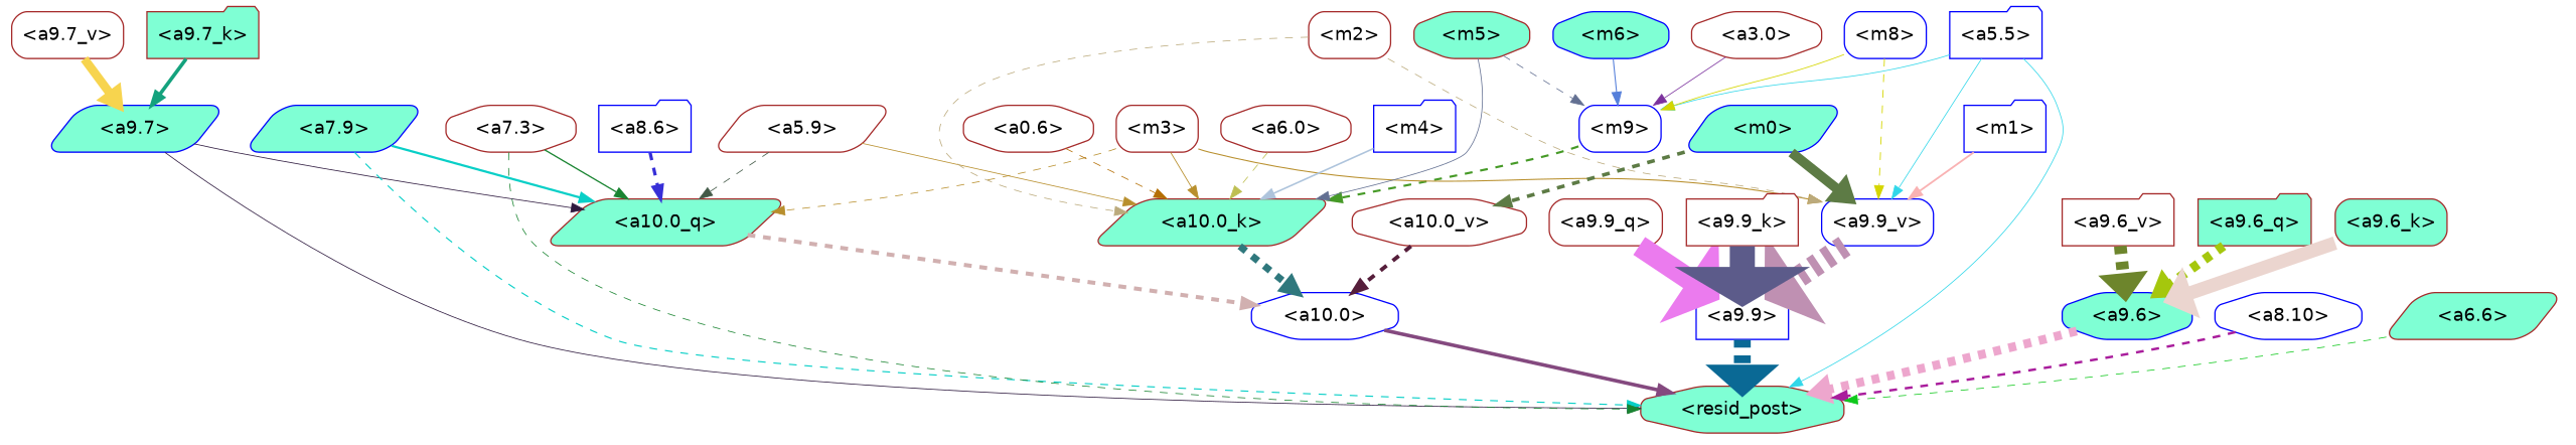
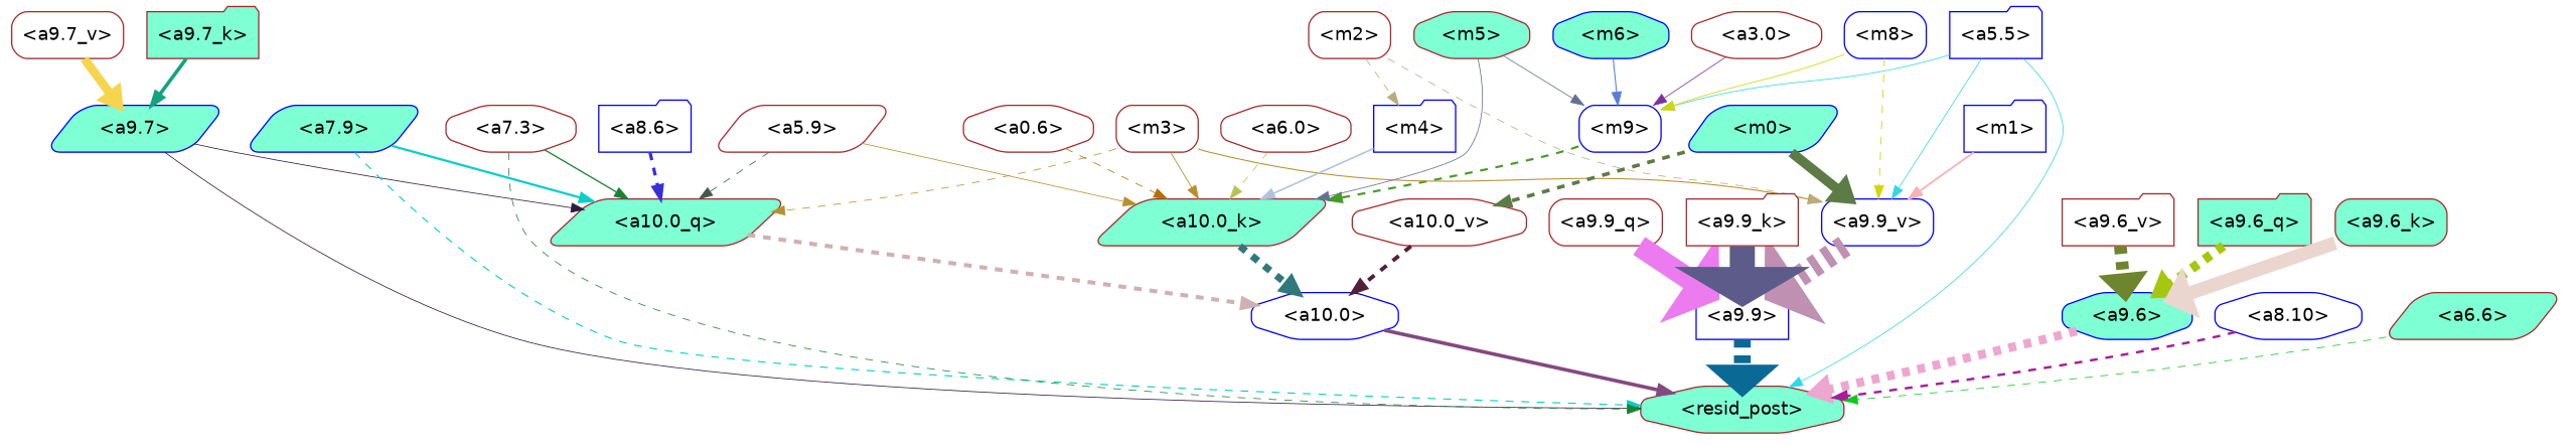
  strict digraph {
    splines=true
    node [color=brown fillcolor=white fontname=Helvetica shape=octagon style="filled, rounded"]
    edge [color="#b88f2d" penwidth=0.6 style=solid]
    "<a10.0>" [color=blue]
    "<resid_post>" [fillcolor=aquamarine]
    "<a9.9>" [color=blue shape=folder]
    "<a9.7>" [color=blue fillcolor=aquamarine shape=parallelogram]
    "<a10.0_q>" [fillcolor=aquamarine shape=parallelogram]
    "<a9.6>" [color=blue fillcolor=aquamarine]
    "<a8.10>" [color=blue]
    "<a7.9>" [color=blue fillcolor=aquamarine shape=parallelogram]
    "<a7.3>"
    "<a6.6>" [fillcolor=aquamarine shape=parallelogram]
    "<a5.5>" [color=blue shape=folder]
    "<m9>" [color=blue shape=box]
    "<a9.9_v>" [color=blue shape=box]
    "<a10.0_k>" [fillcolor=aquamarine shape=parallelogram]
    "<a10.0_v>"
    "<a8.6>" [color=blue shape=folder]
    "<a5.9>" [shape=parallelogram]
    "<m3>" [shape=box]
    "<a6.0>"
    "<m5>" [fillcolor=aquamarine]
    "<m4>" [color=blue shape=folder]
    "<m2>" [shape=box]
    "<a0.6>"
    "<m0>" [color=blue fillcolor=aquamarine shape=parallelogram]
    "<m8>" [color=blue shape=box]
    "<m6>" [color=blue fillcolor=aquamarine]
    "<a3.0>"
    "<a9.9_q>" [shape=box]
    "<a9.6_q>" [fillcolor=aquamarine shape=folder]
    "<a9.9_k>" [shape=folder]
    "<a9.7_k>" [fillcolor=aquamarine shape=folder]
    "<a9.6_k>" [fillcolor=aquamarine shape=box]
    "<a9.7_v>" [shape=box]
    "<a9.6_v>" [shape=folder]
    "<m1>" [color=blue shape=folder]
    "<a10.0>" -> "<resid_post>" [color="#84497f" penwidth=2.7864551544189453]
    "<a9.9>" -> "<resid_post>" [color="#0a6995" penwidth=12.923796653747559 style=dashed]
    "<a9.7>" -> "<resid_post>" [color="#2e1a3f"]
    "<a9.7>" -> "<a10.0_q>" [color="#2e1a3f"]
    "<a10.0_q>" -> "<a10.0>" [color="#d1b0b0" penwidth=3.1444664001464844 style=dashed]
    "<a9.6>" -> "<resid_post>" [color="#eda6cd" penwidth=6.787586212158203 style=dashed]
    "<a8.10>" -> "<resid_post>" [color="#a91d9c" penwidth=1.893411636352539 style=dashed]
    "<a7.9>" -> "<resid_post>" [color="#09cfc7" penwidth=0.8844146728515625 style=dashed]
    "<a7.9>" -> "<a10.0_q>" [color="#09cfc7" penwidth=1.7344818115234375]
    "<a7.3>" -> "<resid_post>" [color="#198431" style=dashed]
    "<a7.3>" -> "<a10.0_q>" [color="#198431" penwidth=1.0196304321289062]
    "<a6.6>" -> "<resid_post>" [color="#0fc81c" style=dashed]
    "<a5.5>" -> "<resid_post>" [color="#32d7e9"]
    "<a5.5>" -> "<m9>" [color="#32d7e9"]
    "<a5.5>" -> "<a9.9_v>" [color="#32d7e9"]
    "<m9>" -> "<a10.0_k>" [color="#469a27" penwidth=1.6660614013671875 style=dashed]
    "<a9.9_v>" -> "<a9.9>" [color="#bf90b2" penwidth=16.81983184814453 style=dashed]
    "<a10.0_k>" -> "<a10.0>" [color="#2f787d" penwidth=5.4525909423828125 style=dashed]
    "<a10.0_v>" -> "<a10.0>" [color="#561e3b" penwidth=3.0300064086914062 style=dashed]
    "<a8.6>" -> "<a10.0_q>" [color="#372fd7" penwidth=2.5089454650878906 style=dashed]
    "<a5.9>" -> "<a10.0_q>" [color="#425947" style=dashed]
    "<a5.9>" -> "<a10.0_k>"
    "<m3>" -> "<a10.0_q>" [style=dashed]
    "<m3>" -> "<a9.9_v>" [penwidth=0.8194351196289062]
    "<m3>" -> "<a10.0_k>" [penwidth=0.6515960693359375]
    "<a6.0>" -> "<a10.0_k>" [color="#bebf52" style=dashed]
-   "<m5>" -> "<m9>" [color="#637092" style=dashed]
+   "<m5>" -> "<m9>" [color="#637092"]
    "<m5>" -> "<a10.0_k>" [color="#637092"]
    "<m4>" -> "<a10.0_k>" [color="#aec4dc" penwidth=1.25018310546875]
    "<m2>" -> "<a9.9_v>" [color="#bbaa7c" style=dashed]
-   "<m2>" -> "<a10.0_k>" [color="#bbaa7c" style=dashed]
+   "<m2>" -> "<m4>" [color="#bbaa7c" style=dashed]
    "<a0.6>" -> "<a10.0_k>" [color="#b46e04" style=dashed]
    "<m0>" -> "<a9.9_v>" [color="#5d7b45" penwidth=7.475120544433594]
    "<m0>" -> "<a10.0_v>" [color="#5d7b45" penwidth=2.7909584045410156 style=dashed]
    "<m8>" -> "<m9>" [color="#d5d600" penwidth=0.6313362121582031]
    "<m8>" -> "<a9.9_v>" [color="#d5d600" penwidth=0.6769180297851562 style=dashed]
    "<m6>" -> "<m9>" [color="#557fda" penwidth=0.831085205078125]
    "<a3.0>" -> "<m9>" [color="#7b319d"]
    "<a9.9_q>" -> "<a9.9>" [color="#eb7bee" penwidth=16.464736938476562]
    "<a9.6_q>" -> "<a9.6>" [color="#a5c70d" penwidth=7.308631896972656 style=dashed]
    "<a9.9_k>" -> "<a9.9>" [color="#5c5b8a" penwidth=19.301467895507812]
    "<a9.7_k>" -> "<a9.7>" [color="#14a27d" penwidth=2.7707557678222656]
    "<a9.6_k>" -> "<a9.6>" [color="#ebd5cf" penwidth=10.403305053710938 style=""]
    "<a9.7_v>" -> "<a9.7>" [color="#f7d44e" penwidth=6.70074462890625 style=""]
    "<a9.6_v>" -> "<a9.6>" [color="#6d852c" penwidth=9.79925537109375 style=dashed]
    "<m1>" -> "<a9.9_v>" [color="#f9b2b3" penwidth=1.4208946228027344]
  }
